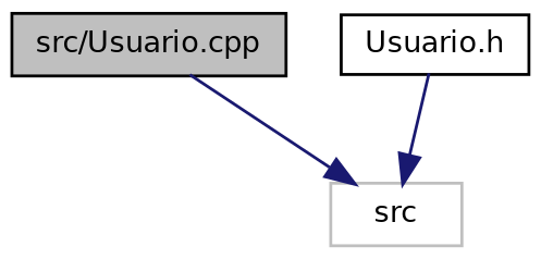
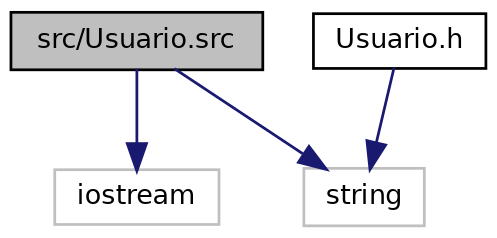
  digraph {
    node [color=black fillcolor=white fontname=Helvetica fontsize=10 shape=record style=filled]
    edge [color=midnightblue fontname=Helvetica fontsize=10 labelfontname=Helvetica labelfontsize=10 style=solid]
-   n1 [fillcolor=grey75 fontcolor=black height=0.2 label="src/Usuario.cpp" width=0.4]
-   n3 [color=grey75 height=0.2 label=src width=0.4]
+   n1 [fillcolor=grey75 fontcolor=black height=0.2 label="src/Usuario.src" width=0.4]
+   n2 [color=grey75 height=0.2 label=iostream width=0.4]
+   n3 [color=grey75 height=0.2 label=string width=0.4]
    n4 [height=0.2 label="Usuario.h" width=0.4]
+   n1 -> n2
    n1 -> n3
    n4 -> n3
  }
